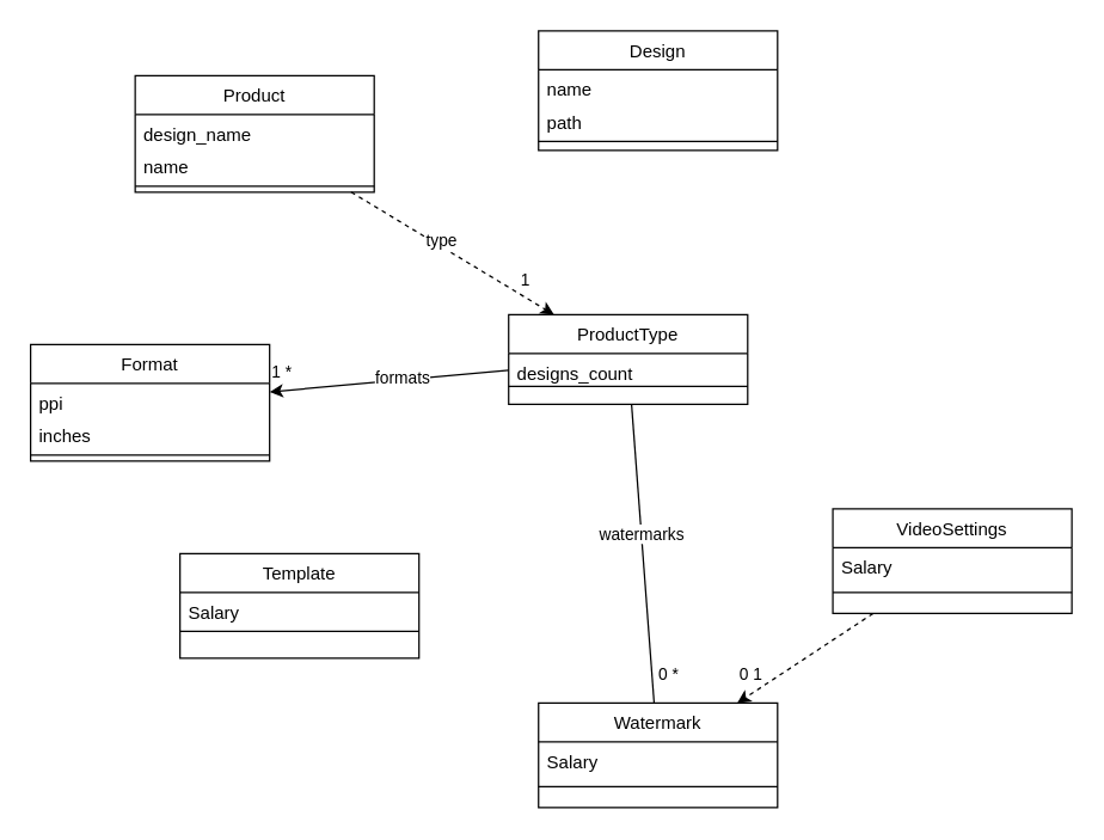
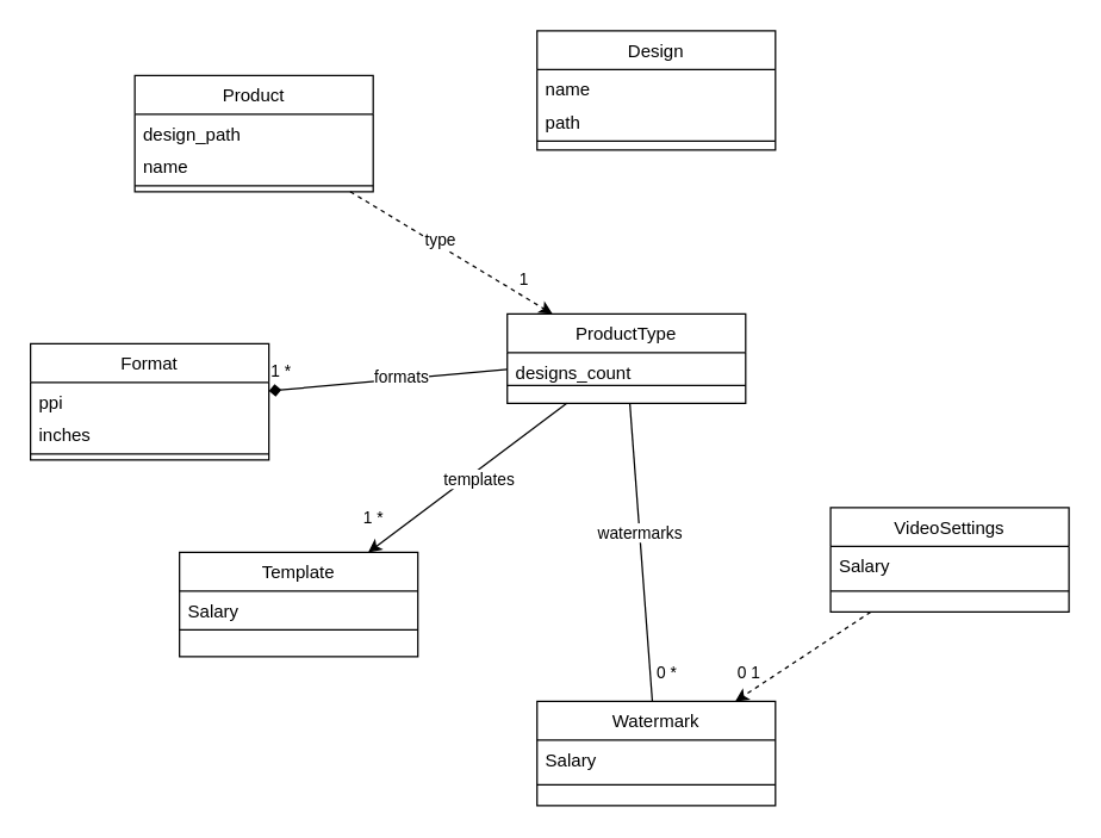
  <mxCell id="0" />
  <mxCell id="1" parent="0" />
  <mxCell id="2" value="Design" style="swimlane;fontStyle=0;align=center;verticalAlign=top;childLayout=stackLayout;horizontal=1;startSize=26;horizontalStack=0;resizeParent=1;resizeLast=0;collapsible=1;marginBottom=0;rounded=0;shadow=0;strokeWidth=1;" parent="1" vertex="1"><mxGeometry x="360" y="20" width="160" height="80" as="geometry"><mxRectangle x="340" y="380" width="170" height="26" as="alternateBounds" /></mxGeometry></mxCell>
  <mxCell id="3" value="name" style="text;align=left;verticalAlign=top;spacingLeft=4;spacingRight=4;overflow=hidden;rotatable=0;points=[[0,0.5],[1,0.5]];portConstraint=eastwest;" parent="2" vertex="1"><mxGeometry y="26" width="160" height="22" as="geometry" /></mxCell>
  <mxCell id="4" value="path" style="text;align=left;verticalAlign=top;spacingLeft=4;spacingRight=4;overflow=hidden;rotatable=0;points=[[0,0.5],[1,0.5]];portConstraint=eastwest;" vertex="1" parent="2"><mxGeometry y="48" width="160" height="22" as="geometry" /></mxCell>
  <mxCell id="5" value="" style="line;html=1;strokeWidth=1;align=left;verticalAlign=middle;spacingTop=-1;spacingLeft=3;spacingRight=3;rotatable=0;labelPosition=right;points=[];portConstraint=eastwest;" parent="2" vertex="1"><mxGeometry y="70" width="160" height="8" as="geometry" /></mxCell>
  <mxCell id="6" value="Template" style="swimlane;fontStyle=0;align=center;verticalAlign=top;childLayout=stackLayout;horizontal=1;startSize=26;horizontalStack=0;resizeParent=1;resizeLast=0;collapsible=1;marginBottom=0;rounded=0;shadow=0;strokeWidth=1;" parent="1" vertex="1"><mxGeometry x="120" y="370" width="160" height="70" as="geometry"><mxRectangle x="340" y="380" width="170" height="26" as="alternateBounds" /></mxGeometry></mxCell>
  <mxCell id="7" value="Salary" style="text;align=left;verticalAlign=top;spacingLeft=4;spacingRight=4;overflow=hidden;rotatable=0;points=[[0,0.5],[1,0.5]];portConstraint=eastwest;" parent="6" vertex="1"><mxGeometry y="26" width="160" height="22" as="geometry" /></mxCell>
  <mxCell id="8" value="" style="line;html=1;strokeWidth=1;align=left;verticalAlign=middle;spacingTop=-1;spacingLeft=3;spacingRight=3;rotatable=0;labelPosition=right;points=[];portConstraint=eastwest;" parent="6" vertex="1"><mxGeometry y="48" width="160" height="8" as="geometry" /></mxCell>
  <mxCell id="9" value="VideoSettings" style="swimlane;fontStyle=0;align=center;verticalAlign=top;childLayout=stackLayout;horizontal=1;startSize=26;horizontalStack=0;resizeParent=1;resizeLast=0;collapsible=1;marginBottom=0;rounded=0;shadow=0;strokeWidth=1;" parent="1" vertex="1"><mxGeometry x="557" y="340" width="160" height="70" as="geometry"><mxRectangle x="340" y="380" width="170" height="26" as="alternateBounds" /></mxGeometry></mxCell>
  <mxCell id="10" value="Salary" style="text;align=left;verticalAlign=top;spacingLeft=4;spacingRight=4;overflow=hidden;rotatable=0;points=[[0,0.5],[1,0.5]];portConstraint=eastwest;" parent="9" vertex="1"><mxGeometry y="26" width="160" height="26" as="geometry" /></mxCell>
  <mxCell id="11" value="" style="line;html=1;strokeWidth=1;align=left;verticalAlign=middle;spacingTop=-1;spacingLeft=3;spacingRight=3;rotatable=0;labelPosition=right;points=[];portConstraint=eastwest;" parent="9" vertex="1"><mxGeometry y="52" width="160" height="8" as="geometry" /></mxCell>
  <mxCell id="12" value="Watermark" style="swimlane;fontStyle=0;align=center;verticalAlign=top;childLayout=stackLayout;horizontal=1;startSize=26;horizontalStack=0;resizeParent=1;resizeLast=0;collapsible=1;marginBottom=0;rounded=0;shadow=0;strokeWidth=1;" parent="1" vertex="1"><mxGeometry x="360" y="470" width="160" height="70" as="geometry"><mxRectangle x="340" y="380" width="170" height="26" as="alternateBounds" /></mxGeometry></mxCell>
  <mxCell id="13" value="Salary" style="text;align=left;verticalAlign=top;spacingLeft=4;spacingRight=4;overflow=hidden;rotatable=0;points=[[0,0.5],[1,0.5]];portConstraint=eastwest;" parent="12" vertex="1"><mxGeometry y="26" width="160" height="26" as="geometry" /></mxCell>
  <mxCell id="14" value="" style="line;html=1;strokeWidth=1;align=left;verticalAlign=middle;spacingTop=-1;spacingLeft=3;spacingRight=3;rotatable=0;labelPosition=right;points=[];portConstraint=eastwest;" parent="12" vertex="1"><mxGeometry y="52" width="160" height="8" as="geometry" /></mxCell>
  <mxCell id="15" value="Product" style="swimlane;fontStyle=0;align=center;verticalAlign=top;childLayout=stackLayout;horizontal=1;startSize=26;horizontalStack=0;resizeParent=1;resizeLast=0;collapsible=1;marginBottom=0;rounded=0;shadow=0;strokeWidth=1;" vertex="1" parent="1"><mxGeometry x="90" y="50" width="160" height="78" as="geometry"><mxRectangle x="340" y="380" width="170" height="26" as="alternateBounds" /></mxGeometry></mxCell>
- <mxCell id="16" value="design_name" style="text;align=left;verticalAlign=top;spacingLeft=4;spacingRight=4;overflow=hidden;rotatable=0;points=[[0,0.5],[1,0.5]];portConstraint=eastwest;" vertex="1" parent="15"><mxGeometry y="26" width="160" height="22" as="geometry" /></mxCell>
+ <mxCell id="16" value="design_path" style="text;align=left;verticalAlign=top;spacingLeft=4;spacingRight=4;overflow=hidden;rotatable=0;points=[[0,0.5],[1,0.5]];portConstraint=eastwest;" vertex="1" parent="15"><mxGeometry y="26" width="160" height="22" as="geometry" /></mxCell>
  <mxCell id="17" value="name" style="text;align=left;verticalAlign=top;spacingLeft=4;spacingRight=4;overflow=hidden;rotatable=0;points=[[0,0.5],[1,0.5]];portConstraint=eastwest;" vertex="1" parent="15"><mxGeometry y="48" width="160" height="22" as="geometry" /></mxCell>
  <mxCell id="18" value="" style="line;html=1;strokeWidth=1;align=left;verticalAlign=middle;spacingTop=-1;spacingLeft=3;spacingRight=3;rotatable=0;labelPosition=right;points=[];portConstraint=eastwest;" vertex="1" parent="15"><mxGeometry y="70" width="160" height="8" as="geometry" /></mxCell>
  <mxCell id="19" value="ProductType" style="swimlane;fontStyle=0;align=center;verticalAlign=top;childLayout=stackLayout;horizontal=1;startSize=26;horizontalStack=0;resizeParent=1;resizeLast=0;collapsible=1;marginBottom=0;rounded=0;shadow=0;strokeWidth=1;" vertex="1" parent="1"><mxGeometry x="340" y="210" width="160" height="60" as="geometry"><mxRectangle x="340" y="380" width="170" height="26" as="alternateBounds" /></mxGeometry></mxCell>
  <mxCell id="20" value="designs_count&#10;" style="text;align=left;verticalAlign=top;spacingLeft=4;spacingRight=4;overflow=hidden;rotatable=0;points=[[0,0.5],[1,0.5]];portConstraint=eastwest;" vertex="1" parent="19"><mxGeometry y="26" width="160" height="18" as="geometry" /></mxCell>
  <mxCell id="21" value="" style="line;html=1;strokeWidth=1;align=left;verticalAlign=middle;spacingTop=-1;spacingLeft=3;spacingRight=3;rotatable=0;labelPosition=right;points=[];portConstraint=eastwest;" vertex="1" parent="19"><mxGeometry y="44" width="160" height="8" as="geometry" /></mxCell>
  <mxCell id="22" value="Format" style="swimlane;fontStyle=0;align=center;verticalAlign=top;childLayout=stackLayout;horizontal=1;startSize=26;horizontalStack=0;resizeParent=1;resizeLast=0;collapsible=1;marginBottom=0;rounded=0;shadow=0;strokeWidth=1;" vertex="1" parent="1"><mxGeometry x="20" y="230" width="160" height="78" as="geometry"><mxRectangle x="340" y="380" width="170" height="26" as="alternateBounds" /></mxGeometry></mxCell>
  <mxCell id="23" value="ppi" style="text;align=left;verticalAlign=top;spacingLeft=4;spacingRight=4;overflow=hidden;rotatable=0;points=[[0,0.5],[1,0.5]];portConstraint=eastwest;" vertex="1" parent="22"><mxGeometry y="26" width="160" height="22" as="geometry" /></mxCell>
  <mxCell id="24" value="inches" style="text;align=left;verticalAlign=top;spacingLeft=4;spacingRight=4;overflow=hidden;rotatable=0;points=[[0,0.5],[1,0.5]];portConstraint=eastwest;" vertex="1" parent="22"><mxGeometry y="48" width="160" height="22" as="geometry" /></mxCell>
  <mxCell id="25" value="" style="line;html=1;strokeWidth=1;align=left;verticalAlign=middle;spacingTop=-1;spacingLeft=3;spacingRight=3;rotatable=0;labelPosition=right;points=[];portConstraint=eastwest;" vertex="1" parent="22"><mxGeometry y="70" width="160" height="8" as="geometry" /></mxCell>
  <mxCell id="26" value="" style="endArrow=classic;html=1;rounded=0;dashed=1;" edge="1" parent="1" source="15" target="19"><mxGeometry width="50" height="50" relative="1" as="geometry"><mxPoint x="-80" y="180" as="sourcePoint" /><mxPoint x="-30" y="130" as="targetPoint" /></mxGeometry></mxCell>
  <mxCell id="27" value="1" style="edgeLabel;html=1;align=center;verticalAlign=middle;resizable=0;points=[];" vertex="1" connectable="0" parent="26"><mxGeometry x="0.494" y="3" relative="1" as="geometry"><mxPoint x="13" as="offset" /></mxGeometry></mxCell>
  <mxCell id="28" value="type" style="edgeLabel;html=1;align=center;verticalAlign=middle;resizable=0;points=[];" vertex="1" connectable="0" parent="26"><mxGeometry x="-0.208" y="-6" relative="1" as="geometry"><mxPoint x="9" y="-5" as="offset" /></mxGeometry></mxCell>
- <mxCell id="29" value="" style="endArrow=classic;html=1;rounded=0;" edge="1" parent="1" source="19" target="22"><mxGeometry width="50" height="50" relative="1" as="geometry"><mxPoint x="270" y="135" as="sourcePoint" /><mxPoint x="350" y="165" as="targetPoint" /></mxGeometry></mxCell>
+ <mxCell id="29" value="" style="endArrow=diamond;html=1;rounded=0;" edge="1" parent="1" source="19" target="22"><mxGeometry width="50" height="50" relative="1" as="geometry"><mxPoint x="270" y="135" as="sourcePoint" /><mxPoint x="350" y="165" as="targetPoint" /></mxGeometry></mxCell>
  <mxCell id="30" value="1 *" style="edgeLabel;html=1;align=center;verticalAlign=middle;resizable=0;points=[];" vertex="1" connectable="0" parent="29"><mxGeometry x="0.494" y="3" relative="1" as="geometry"><mxPoint x="-33" y="-13" as="offset" /></mxGeometry></mxCell>
  <mxCell id="31" value="formats" style="edgeLabel;html=1;align=center;verticalAlign=middle;resizable=0;points=[];" vertex="1" connectable="0" parent="29"><mxGeometry x="-0.105" y="-1" relative="1" as="geometry"><mxPoint as="offset" /></mxGeometry></mxCell>
  <mxCell id="32" value="" style="endArrow=none;html=1;rounded=0;" edge="1" parent="1" source="19" target="12"><mxGeometry width="50" height="50" relative="1" as="geometry"><mxPoint x="280" y="145" as="sourcePoint" /><mxPoint x="360" y="175" as="targetPoint" /></mxGeometry></mxCell>
  <mxCell id="33" value="0 *" style="edgeLabel;html=1;align=center;verticalAlign=middle;resizable=0;points=[];" vertex="1" connectable="0" parent="32"><mxGeometry x="0.494" y="3" relative="1" as="geometry"><mxPoint x="10" y="31" as="offset" /></mxGeometry></mxCell>
  <mxCell id="34" value="watermarks" style="edgeLabel;html=1;align=center;verticalAlign=middle;resizable=0;points=[];" vertex="1" connectable="0" parent="32"><mxGeometry x="-0.128" relative="1" as="geometry"><mxPoint as="offset" /></mxGeometry></mxCell>
+ <mxCell id="35" value="" style="endArrow=classic;html=1;rounded=0;" edge="1" parent="1" source="19" target="6"><mxGeometry width="50" height="50" relative="1" as="geometry"><mxPoint x="300" y="165" as="sourcePoint" /><mxPoint x="380" y="195" as="targetPoint" /></mxGeometry></mxCell>
+ <mxCell id="36" value="1 *" style="edgeLabel;html=1;align=center;verticalAlign=middle;resizable=0;points=[];" vertex="1" connectable="0" parent="35"><mxGeometry x="0.494" y="3" relative="1" as="geometry"><mxPoint x="-33" as="offset" /></mxGeometry></mxCell>
+ <mxCell id="37" value="templates" style="edgeLabel;html=1;align=center;verticalAlign=middle;resizable=0;points=[];" vertex="1" connectable="0" parent="35"><mxGeometry x="-0.17" y="2" relative="1" as="geometry"><mxPoint x="-6" y="7" as="offset" /></mxGeometry></mxCell>
  <mxCell id="38" value="" style="endArrow=classic;html=1;rounded=0;dashed=1;" edge="1" parent="1" source="9" target="12"><mxGeometry width="50" height="50" relative="1" as="geometry"><mxPoint x="320" y="185" as="sourcePoint" /><mxPoint x="400" y="215" as="targetPoint" /></mxGeometry></mxCell>
  <mxCell id="39" value="0 1" style="edgeLabel;html=1;align=center;verticalAlign=middle;resizable=0;points=[];" vertex="1" connectable="0" parent="38"><mxGeometry x="0.494" y="3" relative="1" as="geometry"><mxPoint x="-17" y="-7" as="offset" /></mxGeometry></mxCell>
